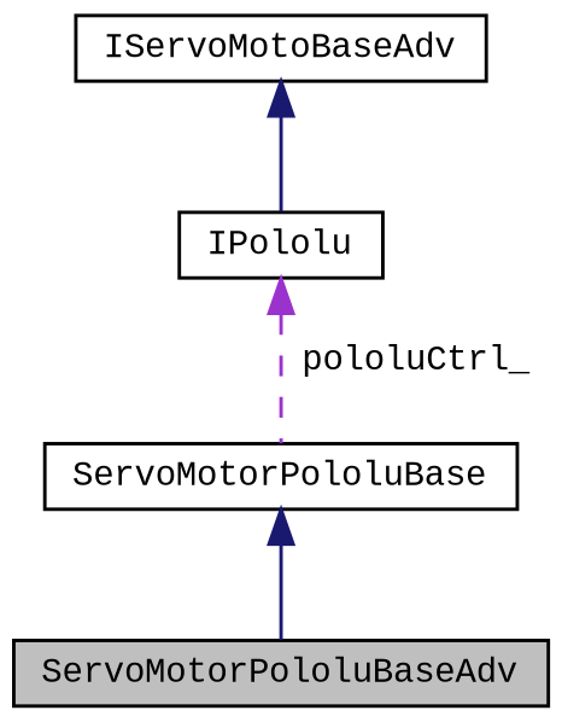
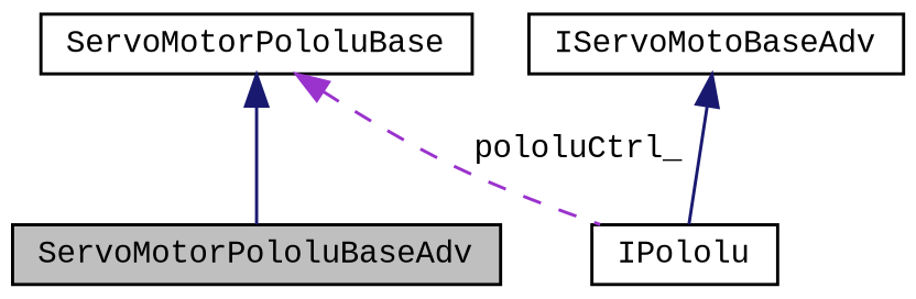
  digraph {
    fontname="Liberation Mono"
    node [color=black fillcolor=white fontname="Liberation Mono" fontsize=10 shape=record style=filled]
    edge [color=midnightblue dir=back fontname="Liberation Mono" fontsize=10 labelfontname=Helvetica labelfontsize=10 style=solid]
    n1 [fillcolor=grey75 fontcolor=black height=0.2 label=ServoMotorPololuBaseAdv width=0.4]
    n2 [height=0.2 label=ServoMotorPololuBase width=0.4]
    n3 [height=0.2 label=IPololu width=0.4]
    n4 [height=0.2 label=IServoMotoBaseAdv width=0.4]
    n2 -> n1
-   n3 -> n2 [color=darkorchid3 label=" pololuCtrl_" style=dashed]
+   n2 -> n3 [color=darkorchid3 label=" pololuCtrl_" style=dashed]
    n4 -> n3
  }
